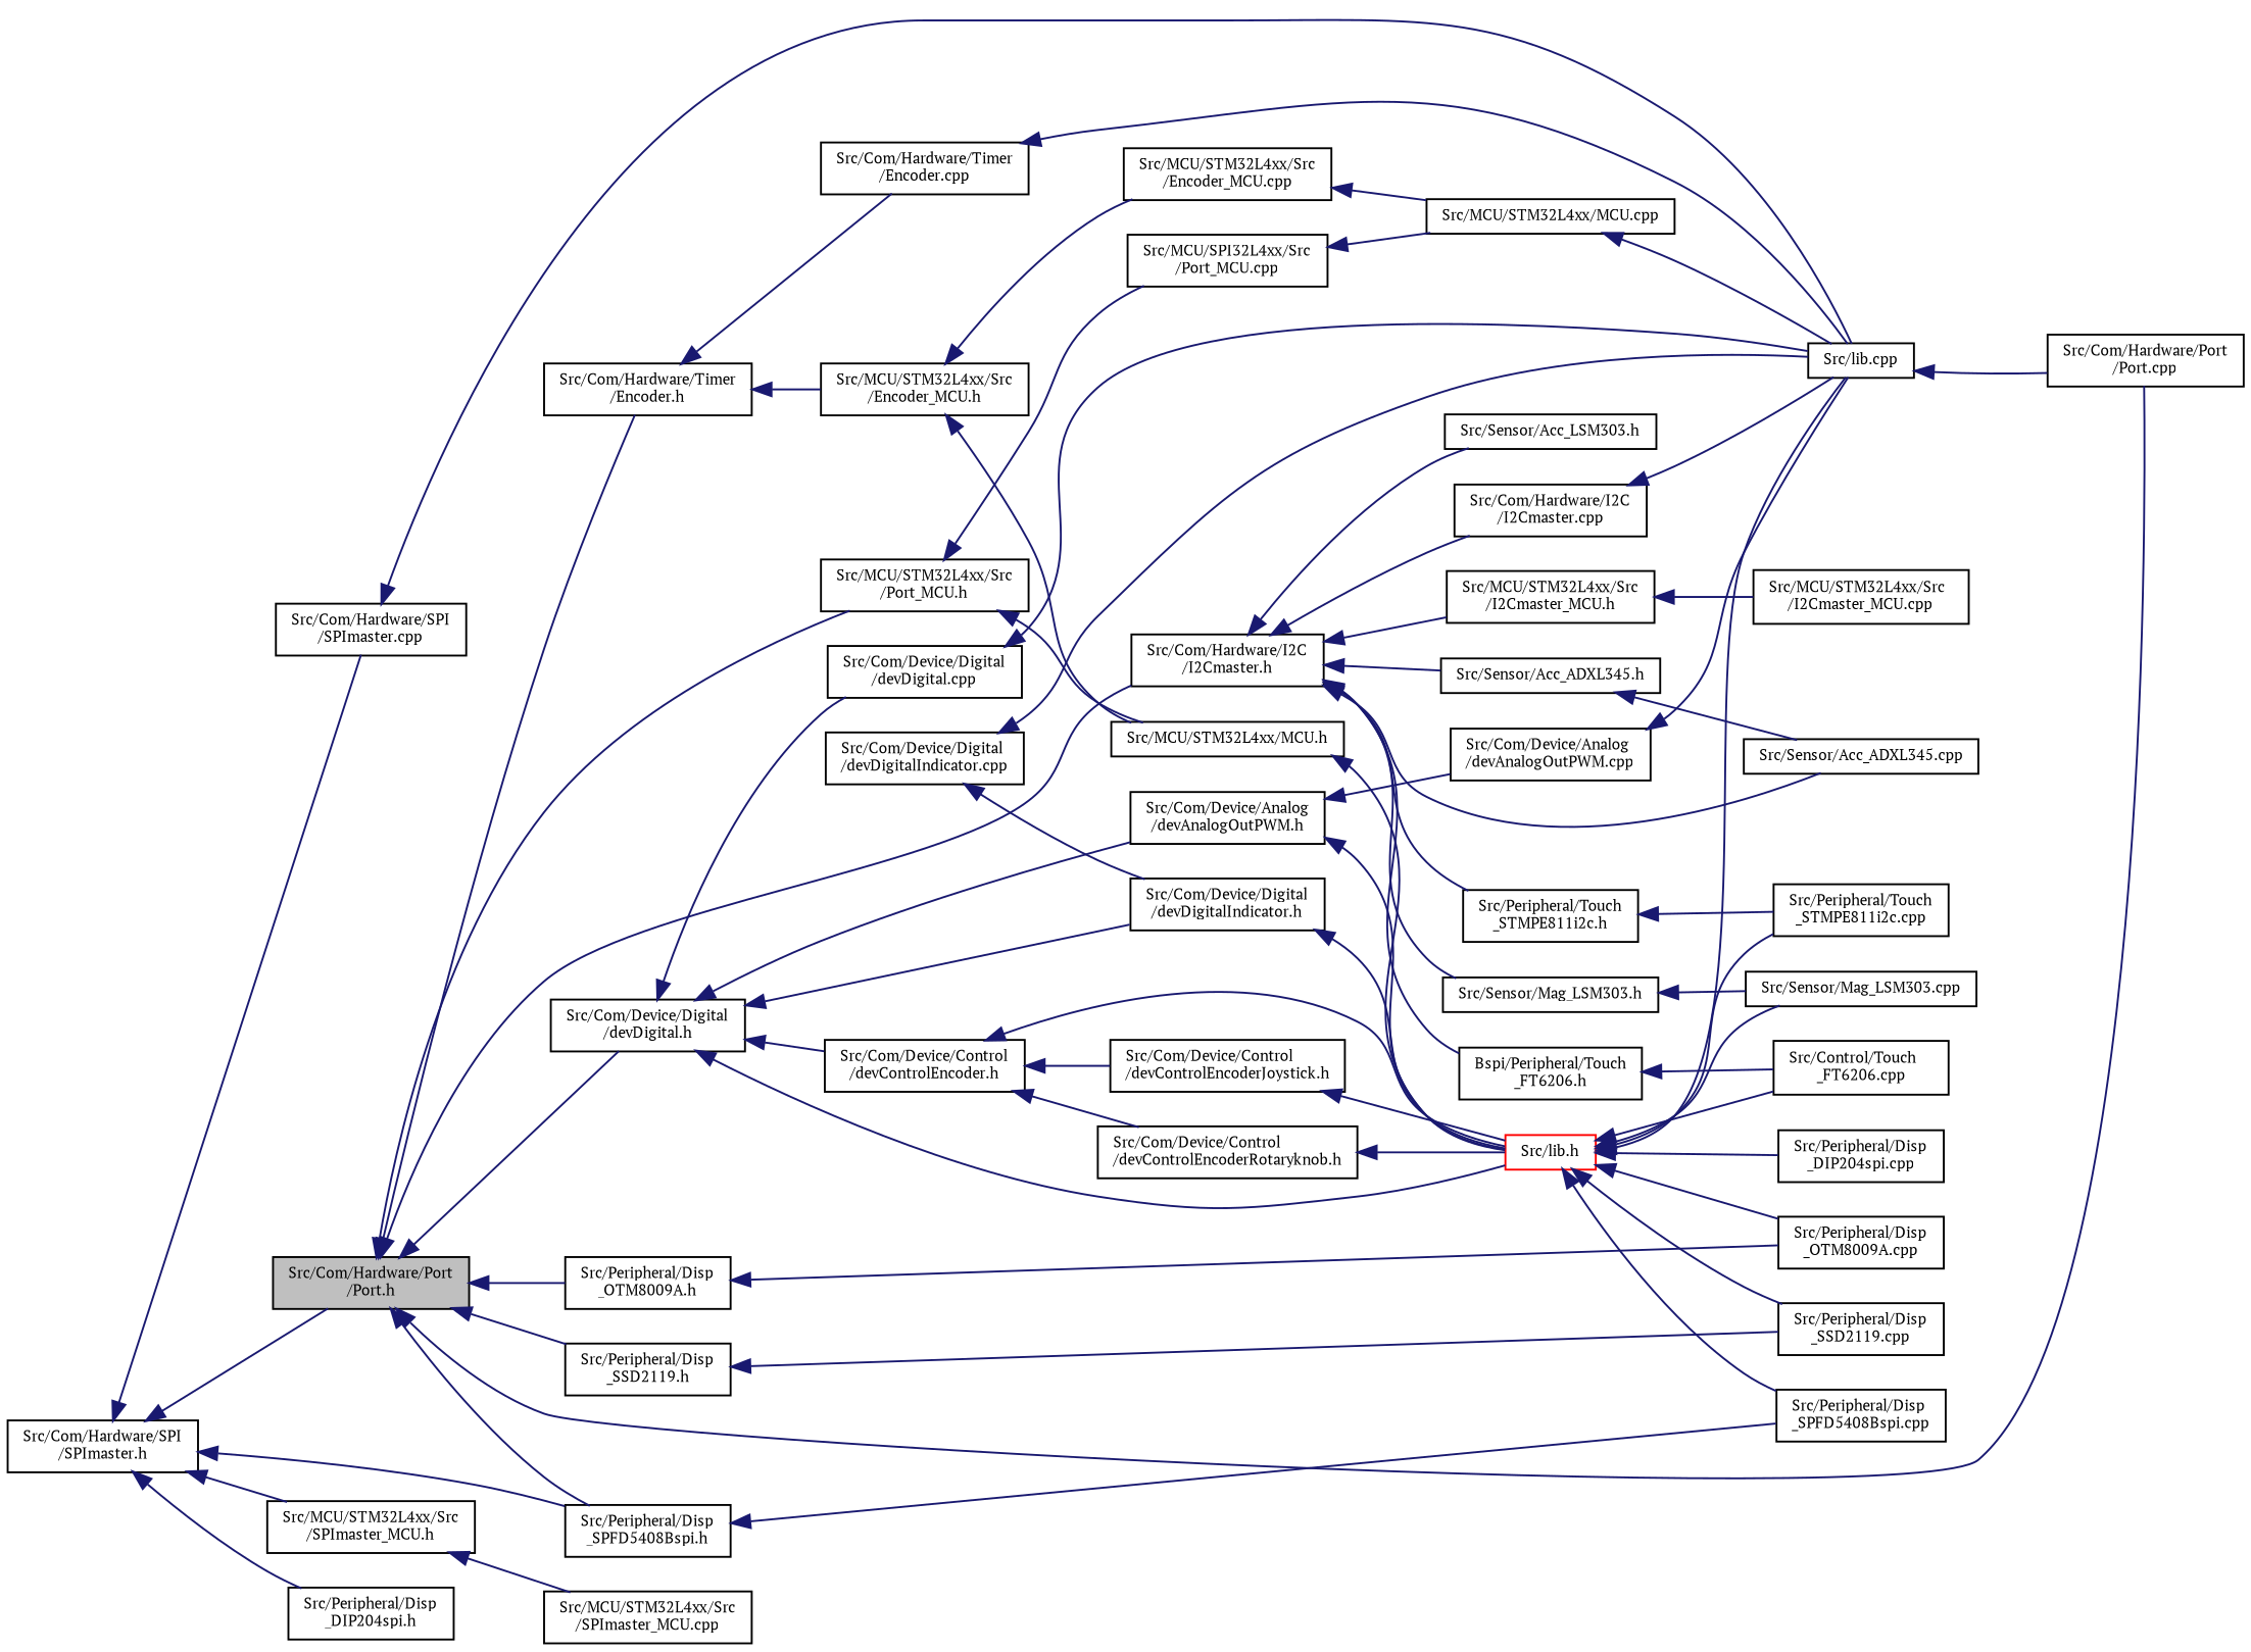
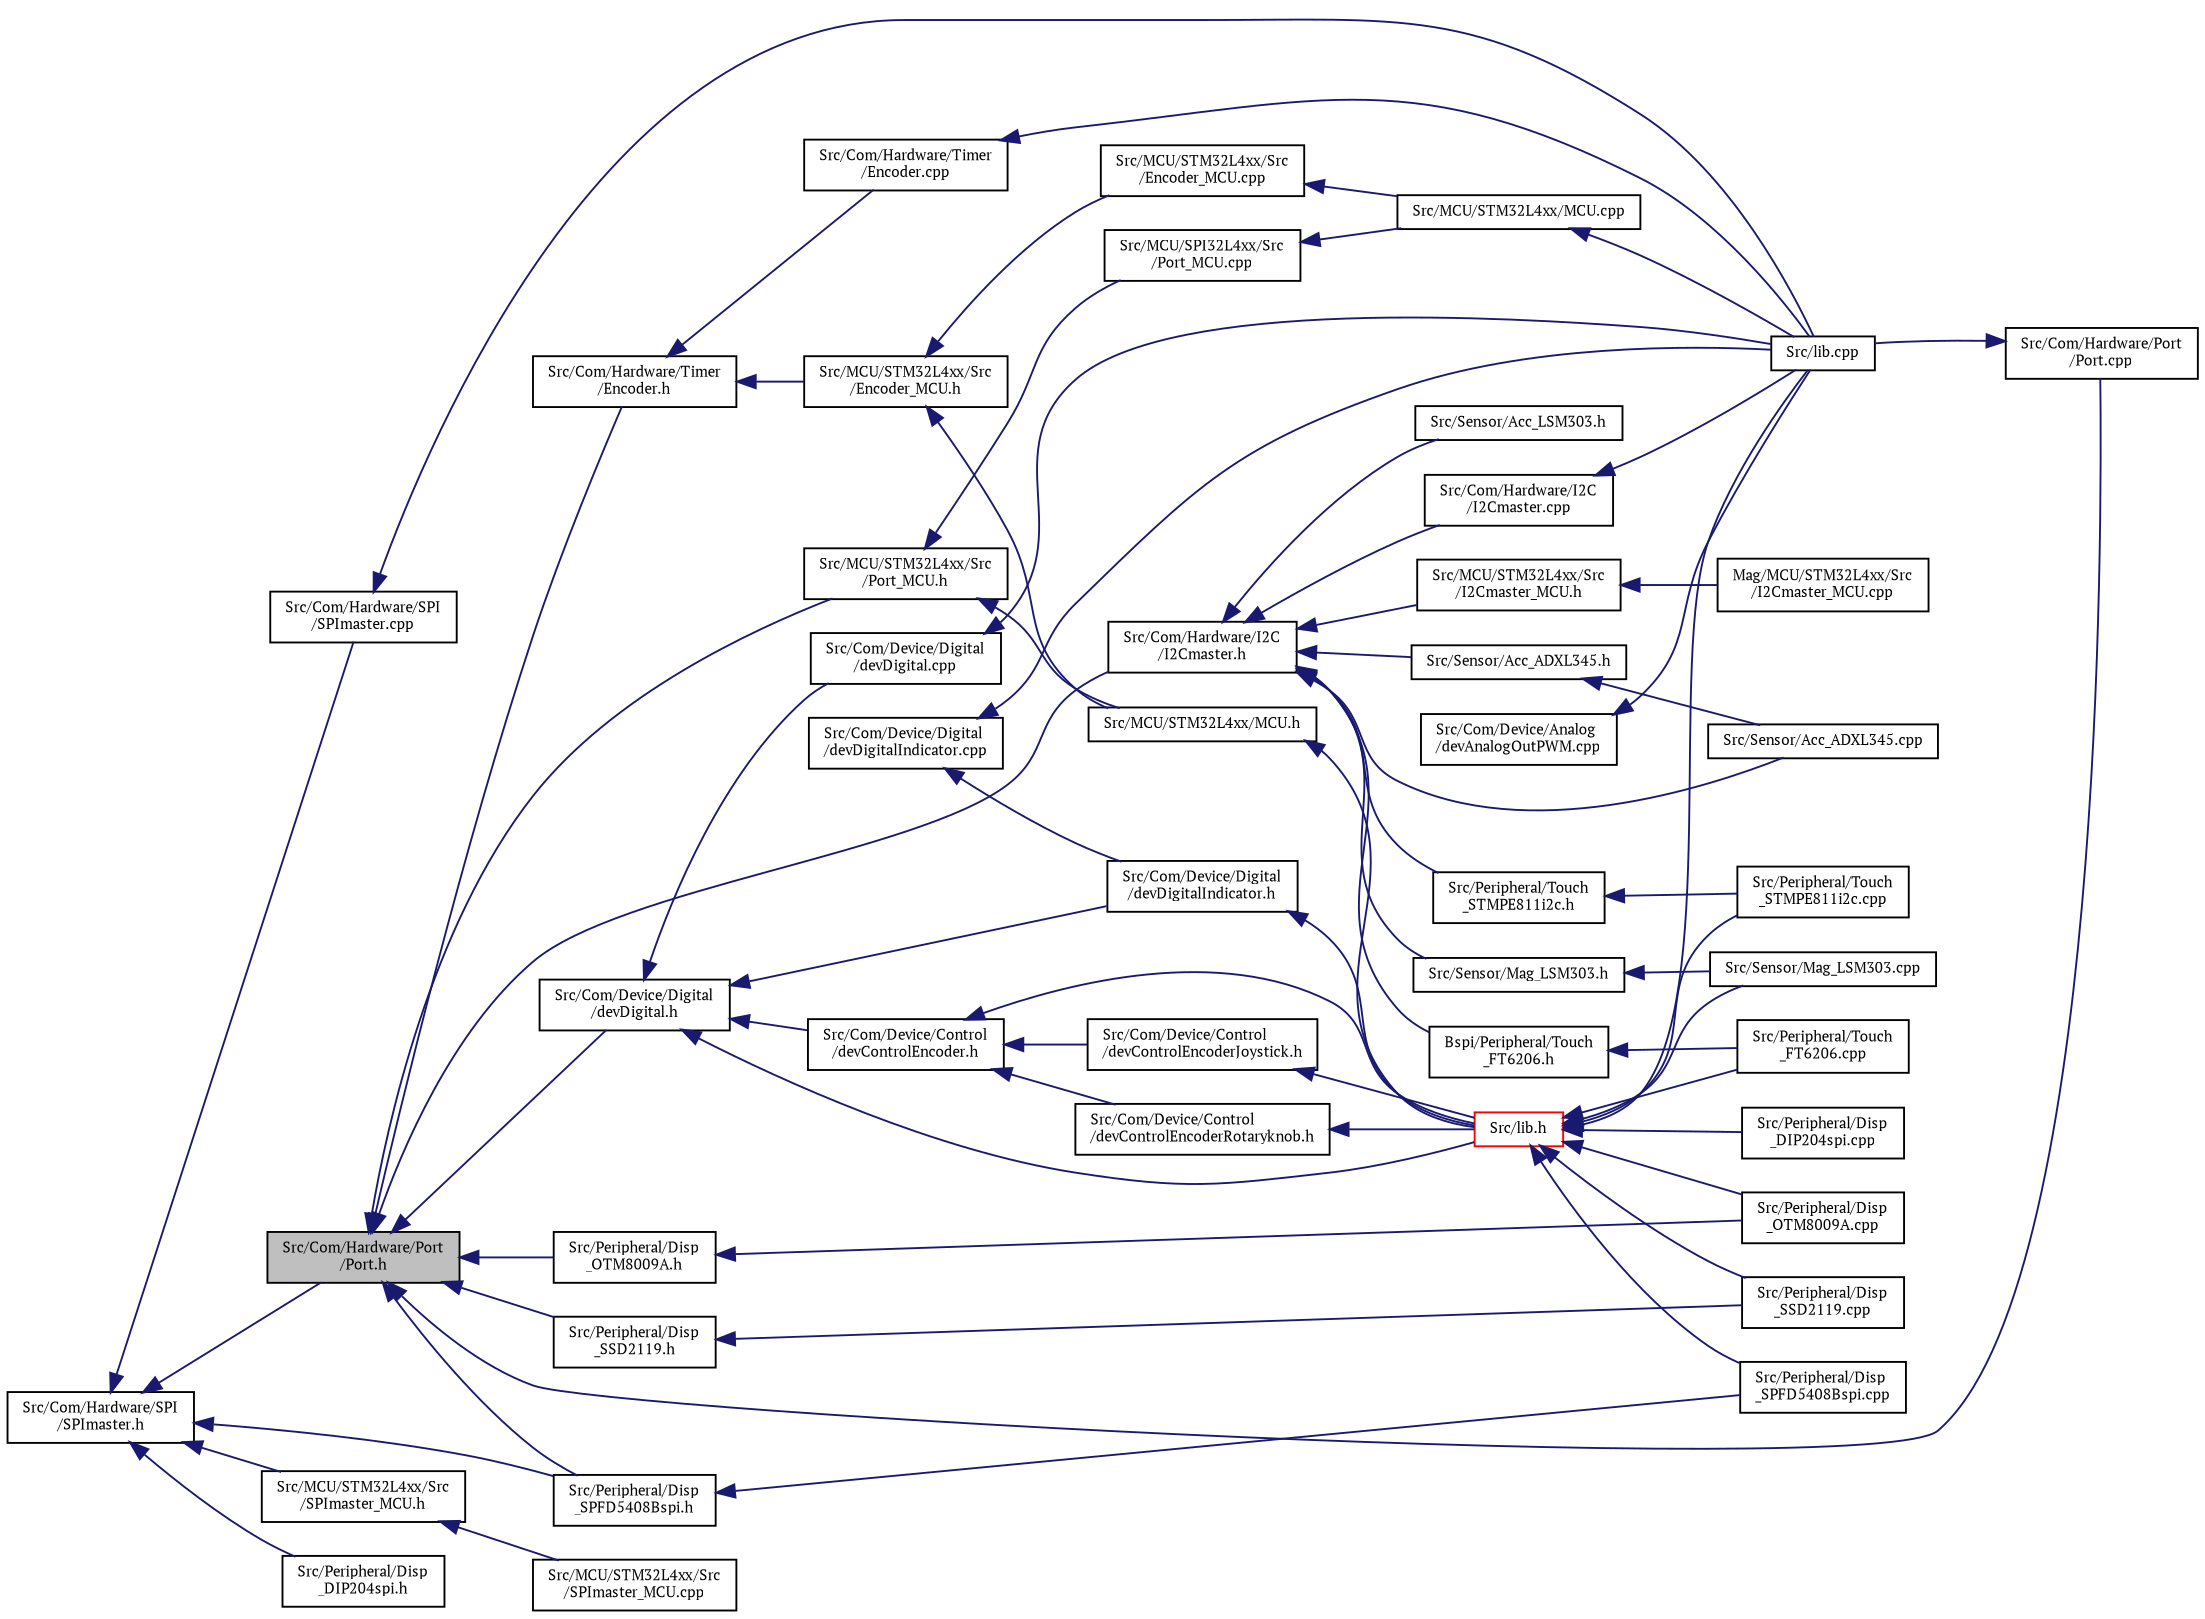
  digraph {
    fontname="PT Serif"
    rankdir=LR
    node [color=black fillcolor=white fontname="PT Serif" fontsize=8 shape=record style=filled]
    edge [color=midnightblue dir=back fontname="PT Serif" fontsize=8 labelfontname=Sans labelfontsize=8 style=solid]
    n1 [fillcolor=grey75 fontcolor=black height=0.2 label="Src/Com/Hardware/Port\l/Port.h" width=0.4]
    n2 [height=0.2 label="Src/Com/Device/Digital\l/devDigital.h" width=0.4]
    n3 [height=0.2 label="Src/Com/Hardware/Timer\l/Encoder.h" width=0.4]
    n4 [height=0.2 label="Src/Com/Hardware/I2C\l/I2Cmaster.h" width=0.4]
    n5 [height=0.2 label="Src/Com/Hardware/Port\l/Port.cpp" width=0.4]
    n6 [height=0.2 label="Src/Peripheral/Disp\l_SPFD5408Bspi.h" width=0.4]
    n7 [height=0.2 label="Src/MCU/STM32L4xx/Src\l/Port_MCU.h" width=0.4]
    n8 [height=0.2 label="Src/Peripheral/Disp\l_OTM8009A.h" width=0.4]
    n9 [height=0.2 label="Src/Peripheral/Disp\l_SSD2119.h" width=0.4]
-   n10 [height=0.2 label="Src/Com/Device/Analog\l/devAnalogOutPWM.h" width=0.4]
    n11 [color=red height=0.2 label="Src/lib.h" width=0.4]
    n12 [height=0.2 label="Src/Com/Device/Digital\l/devDigitalIndicator.h" width=0.4]
    n13 [height=0.2 label="Src/Com/Device/Control\l/devControlEncoder.h" width=0.4]
    n14 [height=0.2 label="Src/Com/Device/Digital\l/devDigital.cpp" width=0.4]
    n15 [height=0.2 label="Src/Com/Hardware/Timer\l/Encoder.cpp" width=0.4]
    n16 [height=0.2 label="Src/MCU/STM32L4xx/Src\l/Encoder_MCU.h" width=0.4]
    n17 [height=0.2 label="Src/Sensor/Acc_ADXL345.cpp" width=0.4]
    n18 [height=0.2 label="Src/Com/Hardware/I2C\l/I2Cmaster.cpp" width=0.4]
    n19 [height=0.2 label="Src/MCU/STM32L4xx/Src\l/I2Cmaster_MCU.h" width=0.4]
    n20 [height=0.2 label="Bspi/Peripheral/Touch\l_FT6206.h" width=0.4]
    n21 [height=0.2 label="Src/Peripheral/Touch\l_STMPE811i2c.h" width=0.4]
    n22 [height=0.2 label="Src/Sensor/Acc_ADXL345.h" width=0.4]
    n23 [height=0.2 label="Src/Sensor/Acc_LSM303.h" width=0.4]
    n24 [height=0.2 label="Src/Sensor/Mag_LSM303.h" width=0.4]
    n25 [height=0.2 label="Src/lib.cpp" width=0.4]
    n26 [height=0.2 label="Src/Com/Hardware/SPI\l/SPImaster.h" width=0.4]
    n27 [height=0.2 label="Src/Com/Hardware/SPI\l/SPImaster.cpp" width=0.4]
    n28 [height=0.2 label="Src/MCU/STM32L4xx/Src\l/SPImaster_MCU.h" width=0.4]
    n29 [height=0.2 label="Src/Peripheral/Disp\l_DIP204spi.h" width=0.4]
    n30 [height=0.2 label="Src/Peripheral/Disp\l_SPFD5408Bspi.cpp" width=0.4]
    n31 [height=0.2 label="Src/MCU/STM32L4xx/MCU.h" width=0.4]
    n32 [height=0.2 label="Src/MCU/SPI32L4xx/Src\l/Port_MCU.cpp" width=0.4]
    n33 [height=0.2 label="Src/Peripheral/Disp\l_OTM8009A.cpp" width=0.4]
    n34 [height=0.2 label="Src/Peripheral/Disp\l_SSD2119.cpp" width=0.4]
    n35 [height=0.2 label="Src/Com/Device/Analog\l/devAnalogOutPWM.cpp" width=0.4]
    n36 [height=0.2 label="Src/Peripheral/Disp\l_DIP204spi.cpp" width=0.4]
-   n37 [height=0.2 label="Src/Control/Touch\l_FT6206.cpp" width=0.4]
+   n37 [height=0.2 label="Src/Peripheral/Touch\l_FT6206.cpp" width=0.4]
    n38 [height=0.2 label="Src/Peripheral/Touch\l_STMPE811i2c.cpp" width=0.4]
    n39 [height=0.2 label="Src/Sensor/Mag_LSM303.cpp" width=0.4]
    n40 [height=0.2 label="Src/Com/Device/Control\l/devControlEncoderJoystick.h" width=0.4]
    n41 [height=0.2 label="Src/Com/Device/Control\l/devControlEncoderRotaryknob.h" width=0.4]
    n42 [height=0.2 label="Src/Com/Device/Digital\l/devDigitalIndicator.cpp" width=0.4]
    n43 [height=0.2 label="Src/MCU/STM32L4xx/Src\l/Encoder_MCU.cpp" width=0.4]
    n44 [height=0.2 label="Src/MCU/STM32L4xx/MCU.cpp" width=0.4]
-   n45 [height=0.2 label="Src/MCU/STM32L4xx/Src\l/I2Cmaster_MCU.cpp" width=0.4]
+   n45 [height=0.2 label="Mag/MCU/STM32L4xx/Src\l/I2Cmaster_MCU.cpp" width=0.4]
    n46 [height=0.2 label="Src/MCU/STM32L4xx/Src\l/SPImaster_MCU.cpp" width=0.4]
    n1 -> n2
    n1 -> n3
    n1 -> n4
    n1 -> n5
    n1 -> n6
    n1 -> n7
    n1 -> n8
    n1 -> n9
-   n2 -> n10
    n2 -> n11
    n2 -> n12
    n2 -> n13
    n2 -> n14
    n3 -> n15
    n3 -> n16
    n4 -> n17
    n4 -> n18
    n4 -> n19
    n4 -> n20
    n4 -> n21
    n4 -> n22
    n4 -> n23
    n4 -> n24
-   n25 -> n5
+   n5 -> n25
    n6 -> n30
    n7 -> n31
    n7 -> n32
    n8 -> n33
    n9 -> n34
-   n10 -> n11
-   n10 -> n35
    n11 -> n25
    n11 -> n30
    n11 -> n33
    n11 -> n34
    n11 -> n36
    n11 -> n37
    n11 -> n38
    n11 -> n39
    n12 -> n11
    n13 -> n11
    n13 -> n40
    n13 -> n41
    n14 -> n25
    n15 -> n25
    n16 -> n31
    n16 -> n43
    n18 -> n25
    n19 -> n45
    n20 -> n37
    n21 -> n38
    n22 -> n17
    n24 -> n39
    n26 -> n1
    n26 -> n6
    n26 -> n27
    n26 -> n28
    n26 -> n29
    n27 -> n25
    n28 -> n46
    n31 -> n11
    n32 -> n44
    n35 -> n25
    n40 -> n11
    n41 -> n11
    n42 -> n12
    n42 -> n25
    n43 -> n44
    n44 -> n25
  }
